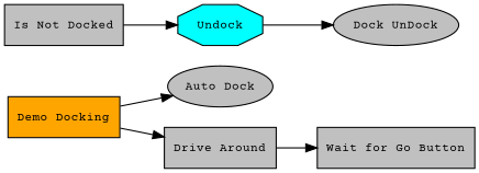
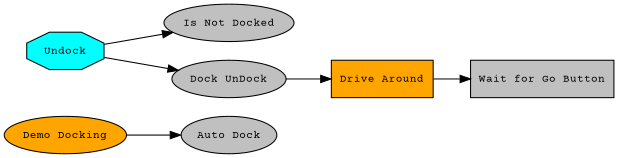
  digraph {
    fontname="Courier Prime"
    rankdir=LR
    node [fillcolor=gray fontname="Courier Prime" fontsize=11 shape=box style=filled]
    edge [fontname="Courier Prime"]
-   "Demo Docking" [fillcolor=orange]
+   "Demo Docking" [fillcolor=orange shape=ellipse]
    "Auto Dock" [shape=ellipse]
-   "Drive Around"
+   "Drive Around" [fillcolor=orange]
    Undock [fillcolor=cyan shape=octagon]
-   "Is Not Docked"
+   "Is Not Docked" [shape=ellipse]
    n6 [label="Dock UnDock" shape=ellipse]
    "Wait for Go Button"
    "Demo Docking" -> "Auto Dock"
-   "Demo Docking" -> "Drive Around"
+   n6 -> "Drive Around"
    "Drive Around" -> "Wait for Go Button"
-   "Is Not Docked" -> Undock
+   Undock -> "Is Not Docked"
    Undock -> n6
  }
